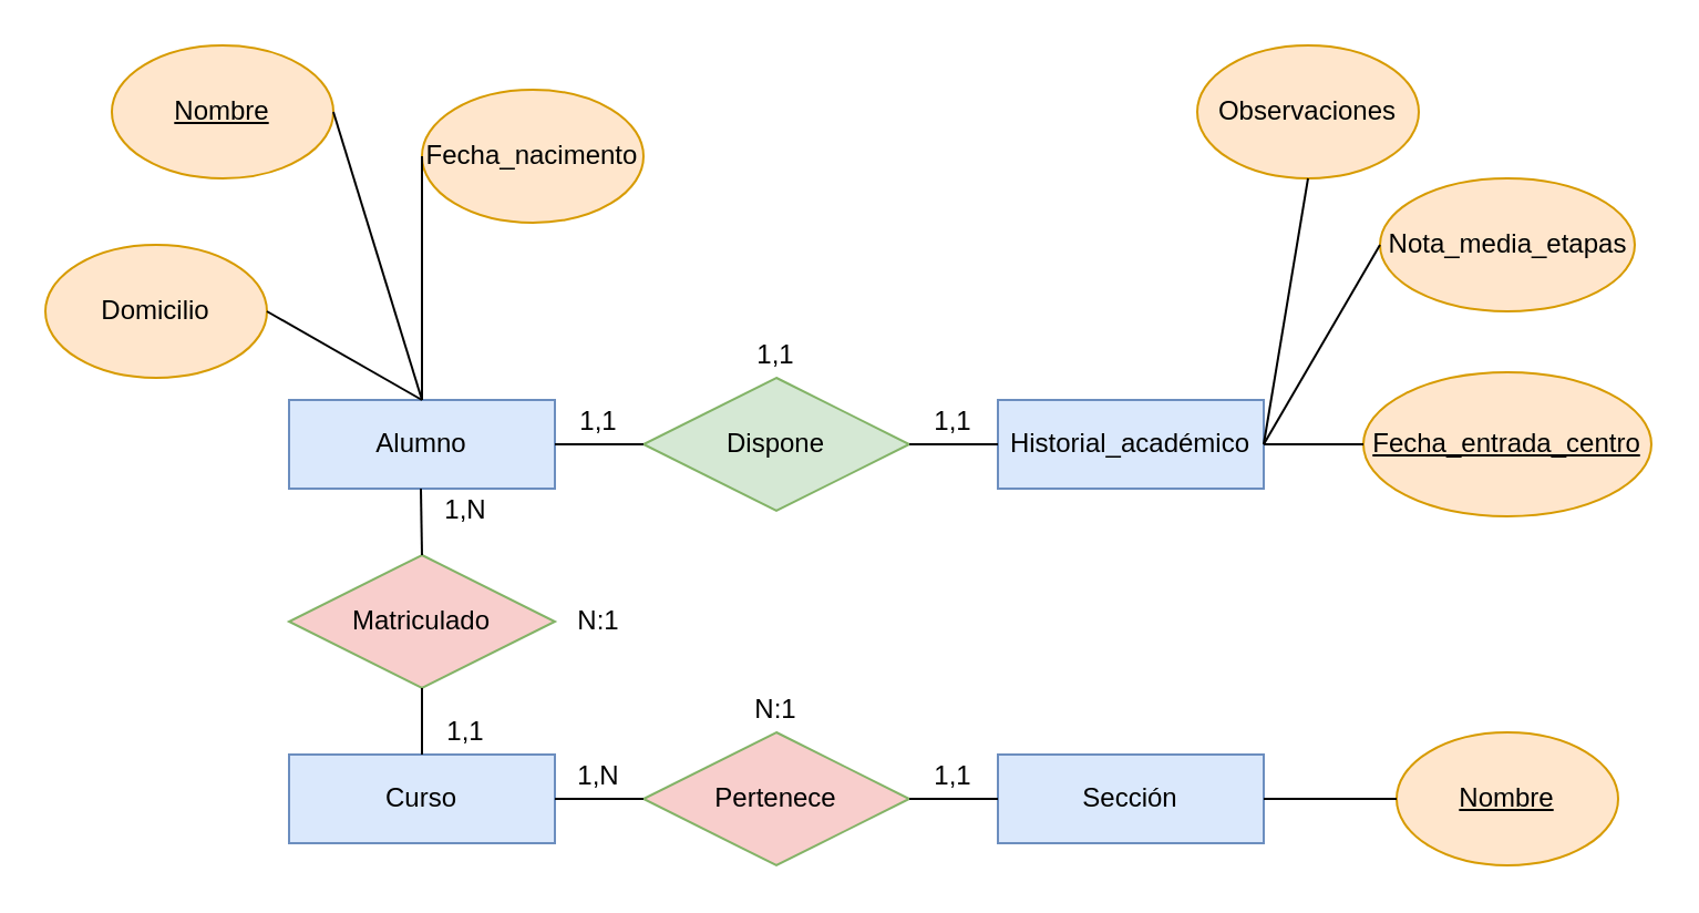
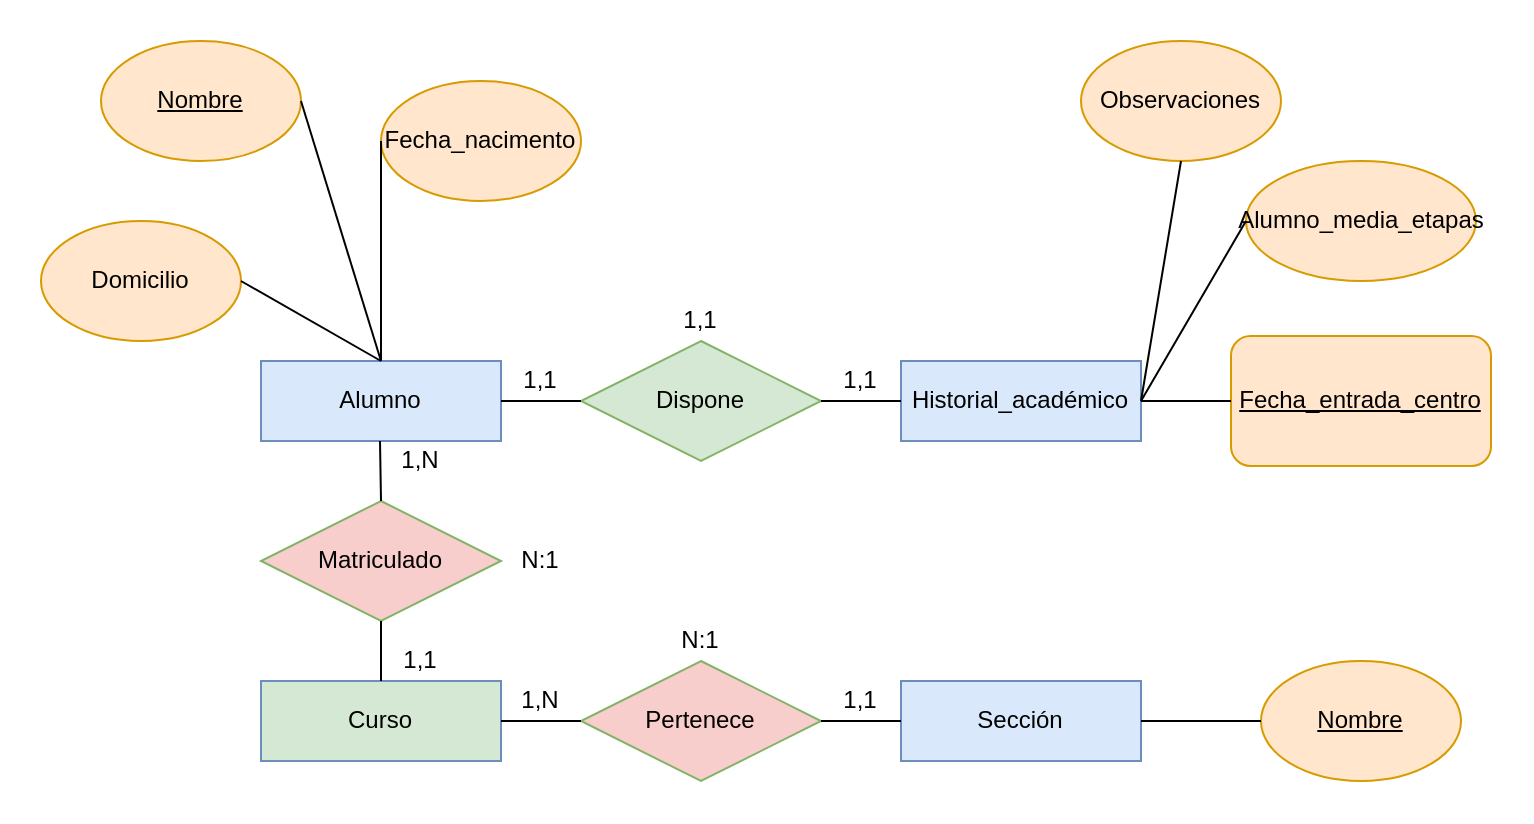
  <mxCell id="0" />
  <mxCell id="1" parent="0" />
  <mxCell id="2" value="Alumno" style="rounded=0;whiteSpace=wrap;html=1;fillColor=#dae8fc;strokeColor=#6c8ebf;" vertex="1" parent="1"><mxGeometry x="130" y="180" width="120" height="40" as="geometry" /></mxCell>
- <mxCell id="3" value="Curso" style="rounded=0;whiteSpace=wrap;html=1;fillColor=#dae8fc;strokeColor=#6c8ebf;" vertex="1" parent="1"><mxGeometry x="130" y="340" width="120" height="40" as="geometry" /></mxCell>
+ <mxCell id="3" value="Curso" style="rounded=0;whiteSpace=wrap;html=1;fillColor=#d5e8d4;strokeColor=#6c8ebf;" vertex="1" parent="1"><mxGeometry x="130" y="340" width="120" height="40" as="geometry" /></mxCell>
  <mxCell id="4" value="Sección" style="rounded=0;whiteSpace=wrap;html=1;fontStyle=0;fillColor=#dae8fc;strokeColor=#6c8ebf;" vertex="1" parent="1"><mxGeometry x="450" y="340" width="120" height="40" as="geometry" /></mxCell>
  <mxCell id="5" value="Matriculado" style="rhombus;whiteSpace=wrap;html=1;fillColor=#f8cecc;strokeColor=#82b366;" vertex="1" parent="1"><mxGeometry x="130" y="250" width="120" height="60" as="geometry" /></mxCell>
  <mxCell id="6" value="" style="endArrow=none;html=1;" edge="1" parent="1"><mxGeometry width="50" height="50" relative="1" as="geometry"><mxPoint x="190" y="250" as="sourcePoint" /><mxPoint x="189.5" y="220" as="targetPoint" /></mxGeometry></mxCell>
  <mxCell id="7" value="Nombre" style="ellipse;whiteSpace=wrap;html=1;fontStyle=4;fillColor=#ffe6cc;strokeColor=#d79b00;" vertex="1" parent="1"><mxGeometry x="50" y="20" width="100" height="60" as="geometry" /></mxCell>
  <mxCell id="8" value="Fecha_nacimento" style="ellipse;whiteSpace=wrap;html=1;fillColor=#ffe6cc;strokeColor=#d79b00;" vertex="1" parent="1"><mxGeometry x="190" y="40" width="100" height="60" as="geometry" /></mxCell>
  <mxCell id="9" value="Domicilio" style="ellipse;whiteSpace=wrap;html=1;fontStyle=0;fillColor=#ffe6cc;strokeColor=#d79b00;" vertex="1" parent="1"><mxGeometry x="20" y="110" width="100" height="60" as="geometry" /></mxCell>
  <mxCell id="10" value="" style="endArrow=none;html=1;exitX=0.5;exitY=0;exitDx=0;exitDy=0;entryX=1;entryY=0.5;entryDx=0;entryDy=0;" edge="1" parent="1" source="2" target="7"><mxGeometry width="50" height="50" relative="1" as="geometry"><mxPoint x="170" y="190" as="sourcePoint" /><mxPoint x="170" y="110" as="targetPoint" /></mxGeometry></mxCell>
  <mxCell id="11" value="" style="endArrow=none;html=1;exitX=0.5;exitY=0;exitDx=0;exitDy=0;entryX=0;entryY=0.5;entryDx=0;entryDy=0;" edge="1" parent="1" source="2" target="8"><mxGeometry width="50" height="50" relative="1" as="geometry"><mxPoint x="170" y="190" as="sourcePoint" /><mxPoint x="180" y="120" as="targetPoint" /></mxGeometry></mxCell>
  <mxCell id="12" value="" style="endArrow=none;html=1;entryX=1;entryY=0.5;entryDx=0;entryDy=0;exitX=0.5;exitY=0;exitDx=0;exitDy=0;" edge="1" parent="1" source="2" target="9"><mxGeometry width="50" height="50" relative="1" as="geometry"><mxPoint x="180" y="170" as="sourcePoint" /><mxPoint x="120" y="110" as="targetPoint" /></mxGeometry></mxCell>
  <mxCell id="13" value="Historial_académico" style="rounded=0;whiteSpace=wrap;html=1;fillColor=#dae8fc;strokeColor=#6c8ebf;" vertex="1" parent="1"><mxGeometry x="450" y="180" width="120" height="40" as="geometry" /></mxCell>
  <mxCell id="14" value="Dispone" style="rhombus;whiteSpace=wrap;html=1;fillColor=#d5e8d4;strokeColor=#82b366;" vertex="1" parent="1"><mxGeometry x="290" y="170" width="120" height="60" as="geometry" /></mxCell>
  <mxCell id="15" value="Pertenece" style="rhombus;whiteSpace=wrap;html=1;fillColor=#f8cecc;strokeColor=#82b366;" vertex="1" parent="1"><mxGeometry x="290" y="330" width="120" height="60" as="geometry" /></mxCell>
  <mxCell id="16" value="Nombre" style="ellipse;whiteSpace=wrap;html=1;fontStyle=4;fillColor=#ffe6cc;strokeColor=#d79b00;" vertex="1" parent="1"><mxGeometry x="630" y="330" width="100" height="60" as="geometry" /></mxCell>
  <mxCell id="17" value="" style="endArrow=none;html=1;entryX=0;entryY=0.5;entryDx=0;entryDy=0;" edge="1" parent="1" target="16"><mxGeometry width="50" height="50" relative="1" as="geometry"><mxPoint x="570" y="360" as="sourcePoint" /><mxPoint x="620" y="310" as="targetPoint" /></mxGeometry></mxCell>
  <mxCell id="18" value="N:1" style="text;html=1;strokeColor=none;fillColor=none;align=center;verticalAlign=middle;whiteSpace=wrap;rounded=0;" vertex="1" parent="1"><mxGeometry x="250" y="270" width="40" height="20" as="geometry" /></mxCell>
  <mxCell id="19" value="1,N" style="text;html=1;strokeColor=none;fillColor=none;align=center;verticalAlign=middle;whiteSpace=wrap;rounded=0;" vertex="1" parent="1"><mxGeometry x="190" y="220" width="40" height="20" as="geometry" /></mxCell>
  <mxCell id="20" value="1,1" style="text;html=1;strokeColor=none;fillColor=none;align=center;verticalAlign=middle;whiteSpace=wrap;rounded=0;" vertex="1" parent="1"><mxGeometry x="190" y="320" width="40" height="20" as="geometry" /></mxCell>
  <mxCell id="21" value="" style="endArrow=none;html=1;exitX=0.5;exitY=0;exitDx=0;exitDy=0;entryX=0.5;entryY=1;entryDx=0;entryDy=0;" edge="1" parent="1" source="3" target="5"><mxGeometry width="50" height="50" relative="1" as="geometry"><mxPoint x="440" y="260" as="sourcePoint" /><mxPoint x="490" y="210" as="targetPoint" /></mxGeometry></mxCell>
  <mxCell id="22" value="" style="endArrow=none;html=1;exitX=1;exitY=0.5;exitDx=0;exitDy=0;entryX=0;entryY=0.5;entryDx=0;entryDy=0;" edge="1" parent="1" source="14" target="13"><mxGeometry width="50" height="50" relative="1" as="geometry"><mxPoint x="440" y="260" as="sourcePoint" /><mxPoint x="490" y="210" as="targetPoint" /></mxGeometry></mxCell>
  <mxCell id="23" value="" style="endArrow=none;html=1;exitX=1;exitY=0.5;exitDx=0;exitDy=0;entryX=0;entryY=0.5;entryDx=0;entryDy=0;" edge="1" parent="1" source="2" target="14"><mxGeometry width="50" height="50" relative="1" as="geometry"><mxPoint x="440" y="260" as="sourcePoint" /><mxPoint x="490" y="210" as="targetPoint" /></mxGeometry></mxCell>
  <mxCell id="24" value="1,1" style="text;html=1;strokeColor=none;fillColor=none;align=center;verticalAlign=middle;whiteSpace=wrap;rounded=0;" vertex="1" parent="1"><mxGeometry x="410" y="180" width="40" height="20" as="geometry" /></mxCell>
  <mxCell id="25" value="1,1" style="text;html=1;strokeColor=none;fillColor=none;align=center;verticalAlign=middle;whiteSpace=wrap;rounded=0;" vertex="1" parent="1"><mxGeometry x="250" y="180" width="40" height="20" as="geometry" /></mxCell>
  <mxCell id="26" value="1,1" style="text;html=1;strokeColor=none;fillColor=none;align=center;verticalAlign=middle;whiteSpace=wrap;rounded=0;" vertex="1" parent="1"><mxGeometry x="330" y="150" width="40" height="20" as="geometry" /></mxCell>
  <mxCell id="27" value="" style="endArrow=none;html=1;entryX=0;entryY=0.5;entryDx=0;entryDy=0;exitX=1;exitY=0.5;exitDx=0;exitDy=0;" edge="1" parent="1" source="3" target="15"><mxGeometry width="50" height="50" relative="1" as="geometry"><mxPoint x="250" y="360" as="sourcePoint" /><mxPoint x="300" y="310" as="targetPoint" /></mxGeometry></mxCell>
  <mxCell id="28" value="" style="endArrow=none;html=1;entryX=0;entryY=0.5;entryDx=0;entryDy=0;exitX=1;exitY=0.5;exitDx=0;exitDy=0;" edge="1" parent="1" source="15" target="4"><mxGeometry width="50" height="50" relative="1" as="geometry"><mxPoint x="260" y="370" as="sourcePoint" /><mxPoint x="300" y="370" as="targetPoint" /></mxGeometry></mxCell>
  <mxCell id="29" value="N:1" style="text;html=1;strokeColor=none;fillColor=none;align=center;verticalAlign=middle;whiteSpace=wrap;rounded=0;" vertex="1" parent="1"><mxGeometry x="330" y="310" width="40" height="20" as="geometry" /></mxCell>
  <mxCell id="30" value="1,N" style="text;html=1;strokeColor=none;fillColor=none;align=center;verticalAlign=middle;whiteSpace=wrap;rounded=0;" vertex="1" parent="1"><mxGeometry x="250" y="340" width="40" height="20" as="geometry" /></mxCell>
  <mxCell id="31" value="1,1" style="text;html=1;strokeColor=none;fillColor=none;align=center;verticalAlign=middle;whiteSpace=wrap;rounded=0;" vertex="1" parent="1"><mxGeometry x="410" y="340" width="40" height="20" as="geometry" /></mxCell>
- <mxCell id="32" value="Fecha_entrada_centro" style="ellipse;whiteSpace=wrap;html=1;fillColor=#ffe6cc;strokeColor=#d79b00;fontStyle=4" vertex="1" parent="1"><mxGeometry x="615" y="167.5" width="130" height="65" as="geometry" /></mxCell>
+ <mxCell id="32" value="Fecha_entrada_centro" style="whiteSpace=wrap;html=1;fillColor=#ffe6cc;strokeColor=#d79b00;fontStyle=4;rounded=1;" vertex="1" parent="1"><mxGeometry x="615" y="167.5" width="130" height="65" as="geometry" /></mxCell>
  <mxCell id="33" value="" style="endArrow=none;html=1;exitX=1;exitY=0.5;exitDx=0;exitDy=0;entryX=0;entryY=0.5;entryDx=0;entryDy=0;" edge="1" parent="1" source="13" target="32"><mxGeometry width="50" height="50" relative="1" as="geometry"><mxPoint x="440" y="260" as="sourcePoint" /><mxPoint x="490" y="210" as="targetPoint" /></mxGeometry></mxCell>
  <mxCell id="34" value="Observaciones" style="ellipse;whiteSpace=wrap;html=1;fillColor=#ffe6cc;strokeColor=#d79b00;" vertex="1" parent="1"><mxGeometry x="540" y="20" width="100" height="60" as="geometry" /></mxCell>
- <mxCell id="35" value="Nota_media_etapas" style="ellipse;whiteSpace=wrap;html=1;fillColor=#ffe6cc;strokeColor=#d79b00;" vertex="1" parent="1"><mxGeometry x="622.5" y="80" width="115" height="60" as="geometry" /></mxCell>
+ <mxCell id="35" value="Alumno_media_etapas" style="ellipse;whiteSpace=wrap;html=1;fillColor=#ffe6cc;strokeColor=#d79b00;" vertex="1" parent="1"><mxGeometry x="622.5" y="80" width="115" height="60" as="geometry" /></mxCell>
  <mxCell id="36" value="" style="endArrow=none;html=1;exitX=1;exitY=0.5;exitDx=0;exitDy=0;entryX=0.5;entryY=1;entryDx=0;entryDy=0;" edge="1" parent="1" source="13" target="34"><mxGeometry width="50" height="50" relative="1" as="geometry"><mxPoint x="440" y="260" as="sourcePoint" /><mxPoint x="490" y="210" as="targetPoint" /></mxGeometry></mxCell>
  <mxCell id="37" value="" style="endArrow=none;html=1;exitX=1;exitY=0.5;exitDx=0;exitDy=0;entryX=0;entryY=0.5;entryDx=0;entryDy=0;" edge="1" parent="1" source="13" target="35"><mxGeometry width="50" height="50" relative="1" as="geometry"><mxPoint x="440" y="260" as="sourcePoint" /><mxPoint x="490" y="210" as="targetPoint" /></mxGeometry></mxCell>
